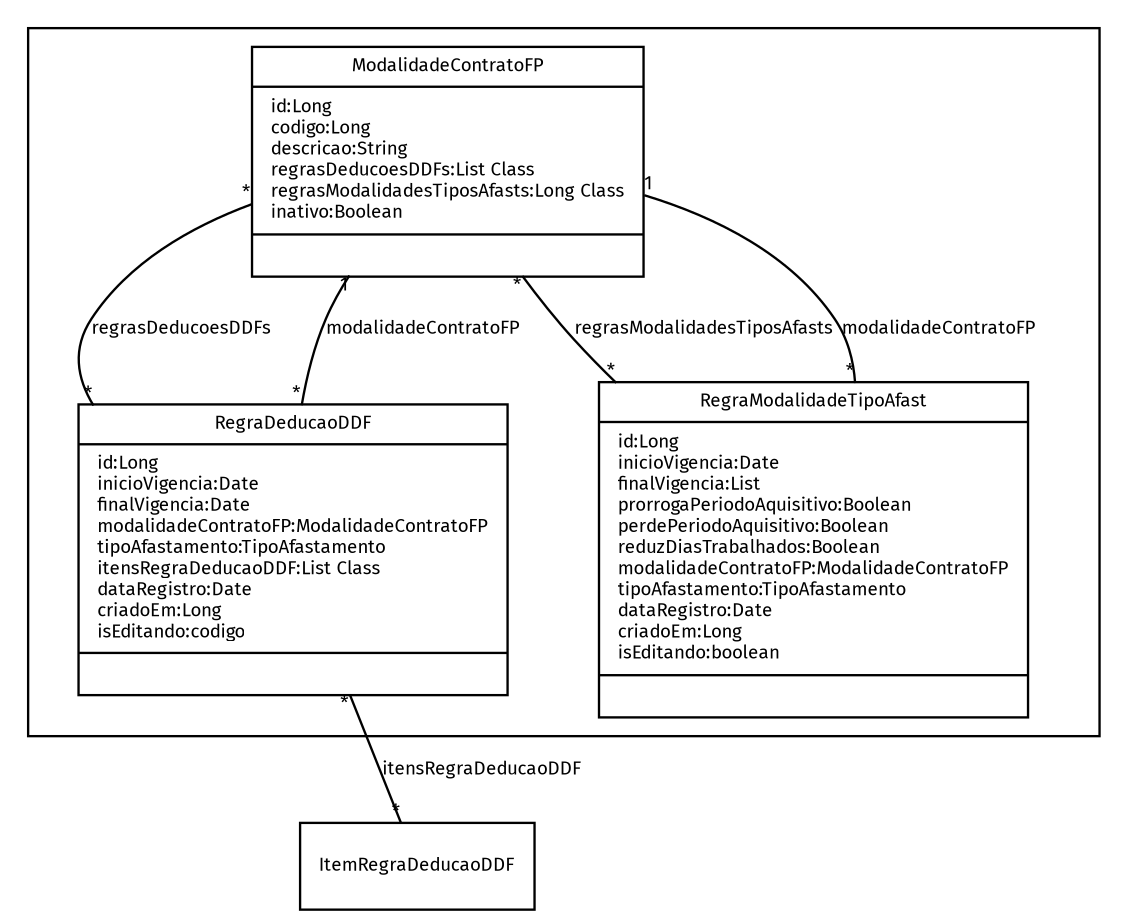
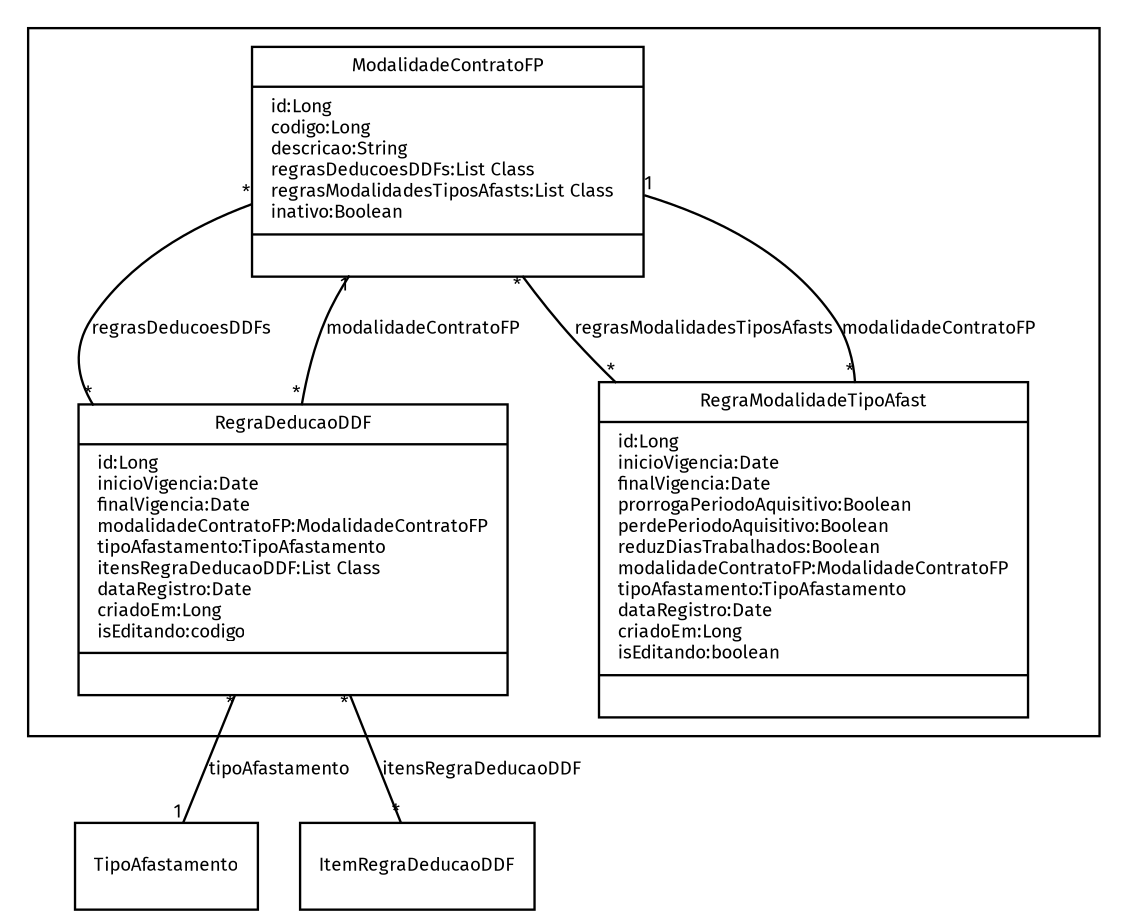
  digraph {
    fontname="Fira Sans"
    fontsize=8
    node [fontname="Fira Sans" fontsize=8 shape=record]
    edge [arrowhead=none fontname="Fira Sans" fontsize=8 headlabel="*" taillabel="*"]
-   n1 [label="{ModalidadeContratoFP|id:Long\lcodigo:Long\ldescricao:String\lregrasDeducoesDDFs:List Class\lregrasModalidadesTiposAfasts:Long Class\linativo:Boolean\l|\l}"]
+   n1 [label="{ModalidadeContratoFP|id:Long\lcodigo:Long\ldescricao:String\lregrasDeducoesDDFs:List Class\lregrasModalidadesTiposAfasts:List Class\linativo:Boolean\l|\l}"]
    n2 [label="{RegraDeducaoDDF|id:Long\linicioVigencia:Date\lfinalVigencia:Date\lmodalidadeContratoFP:ModalidadeContratoFP\ltipoAfastamento:TipoAfastamento\litensRegraDeducaoDDF:List Class\ldataRegistro:Date\lcriadoEm:Long\lisEditando:codigo\l|\l}"]
-   n3 [label="{RegraModalidadeTipoAfast|id:Long\linicioVigencia:Date\lfinalVigencia:List\lprorrogaPeriodoAquisitivo:Boolean\lperdePeriodoAquisitivo:Boolean\lreduzDiasTrabalhados:Boolean\lmodalidadeContratoFP:ModalidadeContratoFP\ltipoAfastamento:TipoAfastamento\ldataRegistro:Date\lcriadoEm:Long\lisEditando:boolean\l|\l}"]
+   n3 [label="{RegraModalidadeTipoAfast|id:Long\linicioVigencia:Date\lfinalVigencia:Date\lprorrogaPeriodoAquisitivo:Boolean\lperdePeriodoAquisitivo:Boolean\lreduzDiasTrabalhados:Boolean\lmodalidadeContratoFP:ModalidadeContratoFP\ltipoAfastamento:TipoAfastamento\ldataRegistro:Date\lcriadoEm:Long\lisEditando:boolean\l|\l}"]
+   TipoAfastamento
    ItemRegraDeducaoDDF
    subgraph cluster_1 {
      n1
      n2
      n3
    }
    n1 -> n2 [label=regrasDeducoesDDFs]
    n1 -> n3 [label=regrasModalidadesTiposAfasts]
    n2 -> n1 [headlabel=1 label=modalidadeContratoFP]
+   n2 -> TipoAfastamento [headlabel=1 label=tipoAfastamento]
    n2 -> ItemRegraDeducaoDDF [label=itensRegraDeducaoDDF]
    n3 -> n1 [headlabel=1 label=modalidadeContratoFP]
  }
